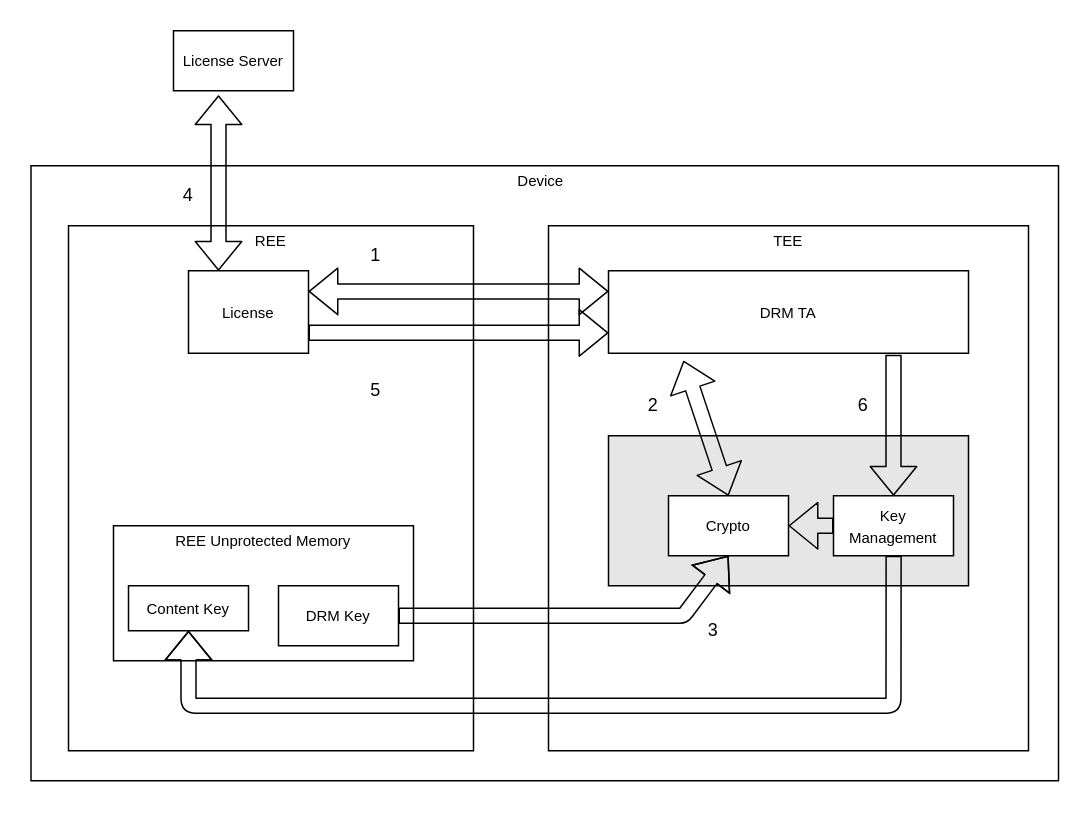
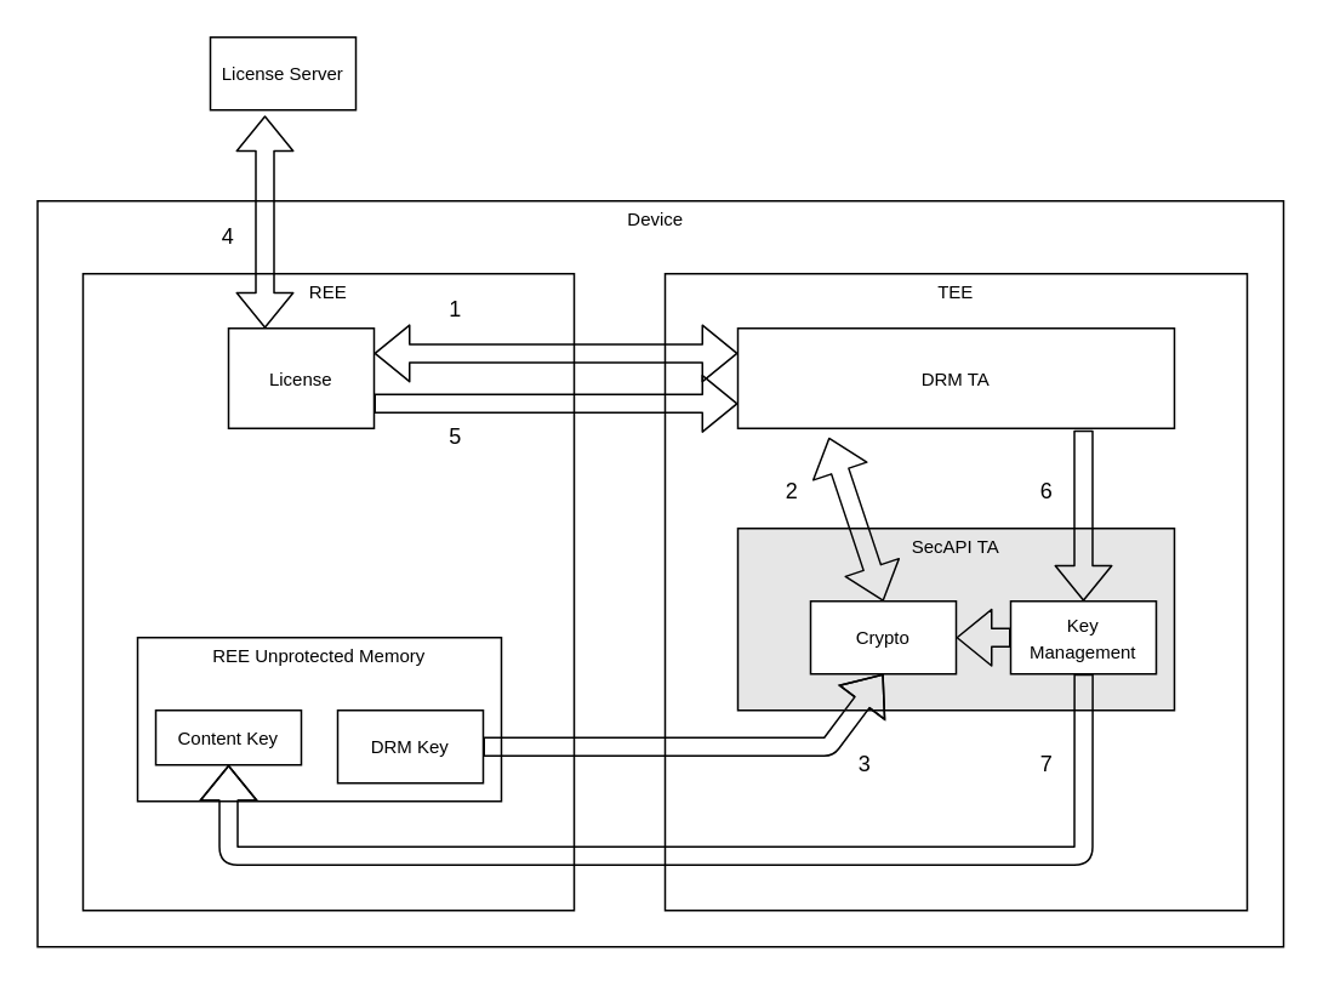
  <mxCell id="0" />
  <mxCell id="1" parent="0" />
  <mxCell id="2" value="" style="rounded=0;whiteSpace=wrap;html=1;" parent="1" vertex="1"><mxGeometry x="20" y="110" width="685" height="410" as="geometry" /></mxCell>
  <mxCell id="3" value="" style="rounded=0;whiteSpace=wrap;html=1;" parent="1" vertex="1"><mxGeometry x="365" y="150" width="320" height="350" as="geometry" /></mxCell>
  <mxCell id="4" value="" style="rounded=0;whiteSpace=wrap;html=1;" parent="1" vertex="1"><mxGeometry x="45" y="150" width="270" height="350" as="geometry" /></mxCell>
  <mxCell id="5" value="" style="rounded=0;whiteSpace=wrap;html=1;" parent="1" vertex="1"><mxGeometry x="75" y="350" width="200" height="90" as="geometry" /></mxCell>
  <mxCell id="6" value="" style="rounded=0;whiteSpace=wrap;html=1;fillColor=#E6E6E6;" parent="1" vertex="1"><mxGeometry x="405" y="290" width="240" height="100" as="geometry" /></mxCell>
  <mxCell id="7" value="&lt;font style=&quot;font-size: 10px&quot;&gt;License&lt;/font&gt;" style="rounded=0;whiteSpace=wrap;html=1;" parent="1" vertex="1"><mxGeometry x="125" y="180" width="80" height="55" as="geometry" /></mxCell>
  <mxCell id="8" value="&lt;font style=&quot;font-size: 10px&quot;&gt;DRM TA&lt;/font&gt;" style="rounded=0;whiteSpace=wrap;html=1;" parent="1" vertex="1"><mxGeometry x="405" y="180" width="240" height="55" as="geometry" /></mxCell>
  <mxCell id="9" value="&lt;font style=&quot;font-size: 10px&quot;&gt;Crypto&lt;/font&gt;" style="rounded=0;whiteSpace=wrap;html=1;" parent="1" vertex="1"><mxGeometry x="445" y="330" width="80" height="40" as="geometry" /></mxCell>
  <mxCell id="10" value="&lt;font style=&quot;font-size: 10px&quot;&gt;Key Management&lt;/font&gt;" style="rounded=0;whiteSpace=wrap;html=1;" parent="1" vertex="1"><mxGeometry x="555" y="330" width="80" height="40" as="geometry" /></mxCell>
  <mxCell id="11" value="&lt;font style=&quot;font-size: 10px&quot;&gt;License Server&lt;/font&gt;" style="rounded=0;whiteSpace=wrap;html=1;" parent="1" vertex="1"><mxGeometry x="115" y="20" width="80" height="40" as="geometry" /></mxCell>
  <mxCell id="12" value="&lt;font style=&quot;font-size: 10px&quot;&gt;Content Key&lt;/font&gt;" style="rounded=0;whiteSpace=wrap;html=1;" parent="1" vertex="1"><mxGeometry x="85" y="390" width="80" height="30" as="geometry" /></mxCell>
  <mxCell id="13" value="&lt;font style=&quot;font-size: 10px&quot;&gt;REE Unprotected Memory&lt;/font&gt;" style="text;html=1;strokeColor=none;fillColor=none;align=center;verticalAlign=middle;whiteSpace=wrap;rounded=0;" parent="1" vertex="1"><mxGeometry x="75" y="350" width="200" height="20" as="geometry" /></mxCell>
  <mxCell id="14" value="&lt;font style=&quot;font-size: 10px&quot;&gt;TEE&lt;/font&gt;" style="text;html=1;strokeColor=none;fillColor=none;align=center;verticalAlign=middle;whiteSpace=wrap;rounded=0;" parent="1" vertex="1"><mxGeometry x="365" y="150" width="320" height="20" as="geometry" /></mxCell>
  <mxCell id="15" value="&lt;font style=&quot;font-size: 10px&quot;&gt;REE&lt;/font&gt;" style="text;html=1;strokeColor=none;fillColor=none;align=center;verticalAlign=middle;whiteSpace=wrap;rounded=0;" parent="1" vertex="1"><mxGeometry x="45" y="150" width="270" height="20" as="geometry" /></mxCell>
  <mxCell id="16" value="&lt;font style=&quot;font-size: 10px&quot;&gt;Device&lt;/font&gt;" style="text;html=1;strokeColor=none;fillColor=none;align=center;verticalAlign=middle;whiteSpace=wrap;rounded=0;" parent="1" vertex="1"><mxGeometry x="25" y="110" width="670" height="20" as="geometry" /></mxCell>
+ <mxCell id="17" value="&lt;font style=&quot;font-size: 10px&quot;&gt;SecAPI TA&lt;/font&gt;" style="text;html=1;strokeColor=none;fillColor=none;align=center;verticalAlign=middle;whiteSpace=wrap;rounded=0;" parent="1" vertex="1"><mxGeometry x="405" y="290" width="240" height="20" as="geometry" /></mxCell>
  <mxCell id="18" value="" style="shape=flexArrow;endArrow=classic;startArrow=classic;html=1;exitX=0.5;exitY=0;exitDx=0;exitDy=0;" parent="1" source="9" edge="1"><mxGeometry width="50" height="50" relative="1" as="geometry"><mxPoint x="425" y="300" as="sourcePoint" /><mxPoint x="455" y="240" as="targetPoint" /></mxGeometry></mxCell>
  <mxCell id="19" value="" style="shape=flexArrow;endArrow=classic;html=1;entryX=1;entryY=0.5;entryDx=0;entryDy=0;exitX=0;exitY=0.5;exitDx=0;exitDy=0;" parent="1" source="10" target="9" edge="1"><mxGeometry width="50" height="50" relative="1" as="geometry"><mxPoint x="515" y="460" as="sourcePoint" /><mxPoint x="565" y="410" as="targetPoint" /></mxGeometry></mxCell>
  <mxCell id="20" value="&lt;font style=&quot;font-size: 10px&quot;&gt;DRM Key&lt;/font&gt;" style="rounded=0;whiteSpace=wrap;html=1;" parent="1" vertex="1"><mxGeometry x="185" y="390" width="80" height="40" as="geometry" /></mxCell>
  <mxCell id="21" value="" style="shape=flexArrow;endArrow=classic;html=1;entryX=0.5;entryY=0;entryDx=0;entryDy=0;" parent="1" target="10" edge="1"><mxGeometry width="50" height="50" relative="1" as="geometry"><mxPoint x="595" y="236" as="sourcePoint" /><mxPoint x="775" y="220" as="targetPoint" /></mxGeometry></mxCell>
  <mxCell id="22" value="" style="shape=flexArrow;endArrow=classic;html=1;exitX=1;exitY=0.5;exitDx=0;exitDy=0;entryX=0.5;entryY=1;entryDx=0;entryDy=0;" parent="1" source="20" target="9" edge="1"><mxGeometry width="50" height="50" relative="1" as="geometry"><mxPoint x="305" y="450" as="sourcePoint" /><mxPoint x="355" y="400" as="targetPoint" /><Array as="points"><mxPoint x="455" y="410" /></Array></mxGeometry></mxCell>
  <mxCell id="23" value="" style="shape=flexArrow;endArrow=classic;html=1;exitX=0.792;exitY=0.8;exitDx=0;exitDy=0;exitPerimeter=0;entryX=0.5;entryY=1;entryDx=0;entryDy=0;" parent="1" source="6" target="12" edge="1"><mxGeometry width="50" height="50" relative="1" as="geometry"><mxPoint x="695" y="410" as="sourcePoint" /><mxPoint x="745" y="360" as="targetPoint" /><Array as="points"><mxPoint x="595" y="470" /><mxPoint x="125" y="470" /></Array></mxGeometry></mxCell>
  <mxCell id="24" value="1" style="text;html=1;strokeColor=none;fillColor=none;align=center;verticalAlign=middle;whiteSpace=wrap;rounded=0;" parent="1" vertex="1"><mxGeometry x="235" y="160" width="30" height="20" as="geometry" /></mxCell>
  <mxCell id="25" value="2" style="text;html=1;strokeColor=none;fillColor=none;align=center;verticalAlign=middle;whiteSpace=wrap;rounded=0;" parent="1" vertex="1"><mxGeometry x="425" y="260" width="20" height="20" as="geometry" /></mxCell>
  <mxCell id="26" value="" style="shape=flexArrow;endArrow=classic;startArrow=classic;html=1;exitX=1;exitY=0.25;exitDx=0;exitDy=0;entryX=0;entryY=0.25;entryDx=0;entryDy=0;" parent="1" source="7" target="8" edge="1"><mxGeometry width="50" height="50" relative="1" as="geometry"><mxPoint x="295" y="80" as="sourcePoint" /><mxPoint x="405" y="190" as="targetPoint" /></mxGeometry></mxCell>
  <mxCell id="27" value="" style="shape=flexArrow;endArrow=classic;startArrow=classic;html=1;exitX=0.25;exitY=0;exitDx=0;exitDy=0;" parent="1" source="7" edge="1"><mxGeometry width="50" height="50" relative="1" as="geometry"><mxPoint x="305" y="30" as="sourcePoint" /><mxPoint x="145" y="63" as="targetPoint" /></mxGeometry></mxCell>
  <mxCell id="28" value="" style="shape=flexArrow;endArrow=classic;html=1;exitX=1;exitY=0.75;exitDx=0;exitDy=0;entryX=0.125;entryY=0.204;entryDx=0;entryDy=0;entryPerimeter=0;" parent="1" source="7" target="3" edge="1"><mxGeometry width="50" height="50" relative="1" as="geometry"><mxPoint x="305" y="70" as="sourcePoint" /><mxPoint x="355" y="20" as="targetPoint" /></mxGeometry></mxCell>
  <mxCell id="29" value="3" style="text;html=1;strokeColor=none;fillColor=none;align=center;verticalAlign=middle;whiteSpace=wrap;rounded=0;" parent="1" vertex="1"><mxGeometry x="465" y="410" width="20" height="20" as="geometry" /></mxCell>
- <mxCell id="30" value="5" style="text;html=1;strokeColor=none;fillColor=none;align=center;verticalAlign=middle;whiteSpace=wrap;rounded=0;" parent="1" vertex="1"><mxGeometry x="240" y="250" width="20" height="20" as="geometry" /></mxCell>
+ <mxCell id="30" value="5" style="text;html=1;strokeColor=none;fillColor=none;align=center;verticalAlign=middle;whiteSpace=wrap;rounded=0;" parent="1" vertex="1"><mxGeometry x="240" y="230" width="20" height="20" as="geometry" /></mxCell>
  <mxCell id="31" value="4" style="text;html=1;strokeColor=none;fillColor=none;align=center;verticalAlign=middle;whiteSpace=wrap;rounded=0;" parent="1" vertex="1"><mxGeometry x="115" y="120" width="20" height="20" as="geometry" /></mxCell>
  <mxCell id="32" value="6" style="text;html=1;strokeColor=none;fillColor=none;align=center;verticalAlign=middle;whiteSpace=wrap;rounded=0;" parent="1" vertex="1"><mxGeometry x="565" y="260" width="20" height="20" as="geometry" /></mxCell>
+ <mxCell id="33" value="7" style="text;html=1;strokeColor=none;fillColor=none;align=center;verticalAlign=middle;whiteSpace=wrap;rounded=0;" parent="1" vertex="1"><mxGeometry x="565" y="410" width="20" height="20" as="geometry" /></mxCell>
